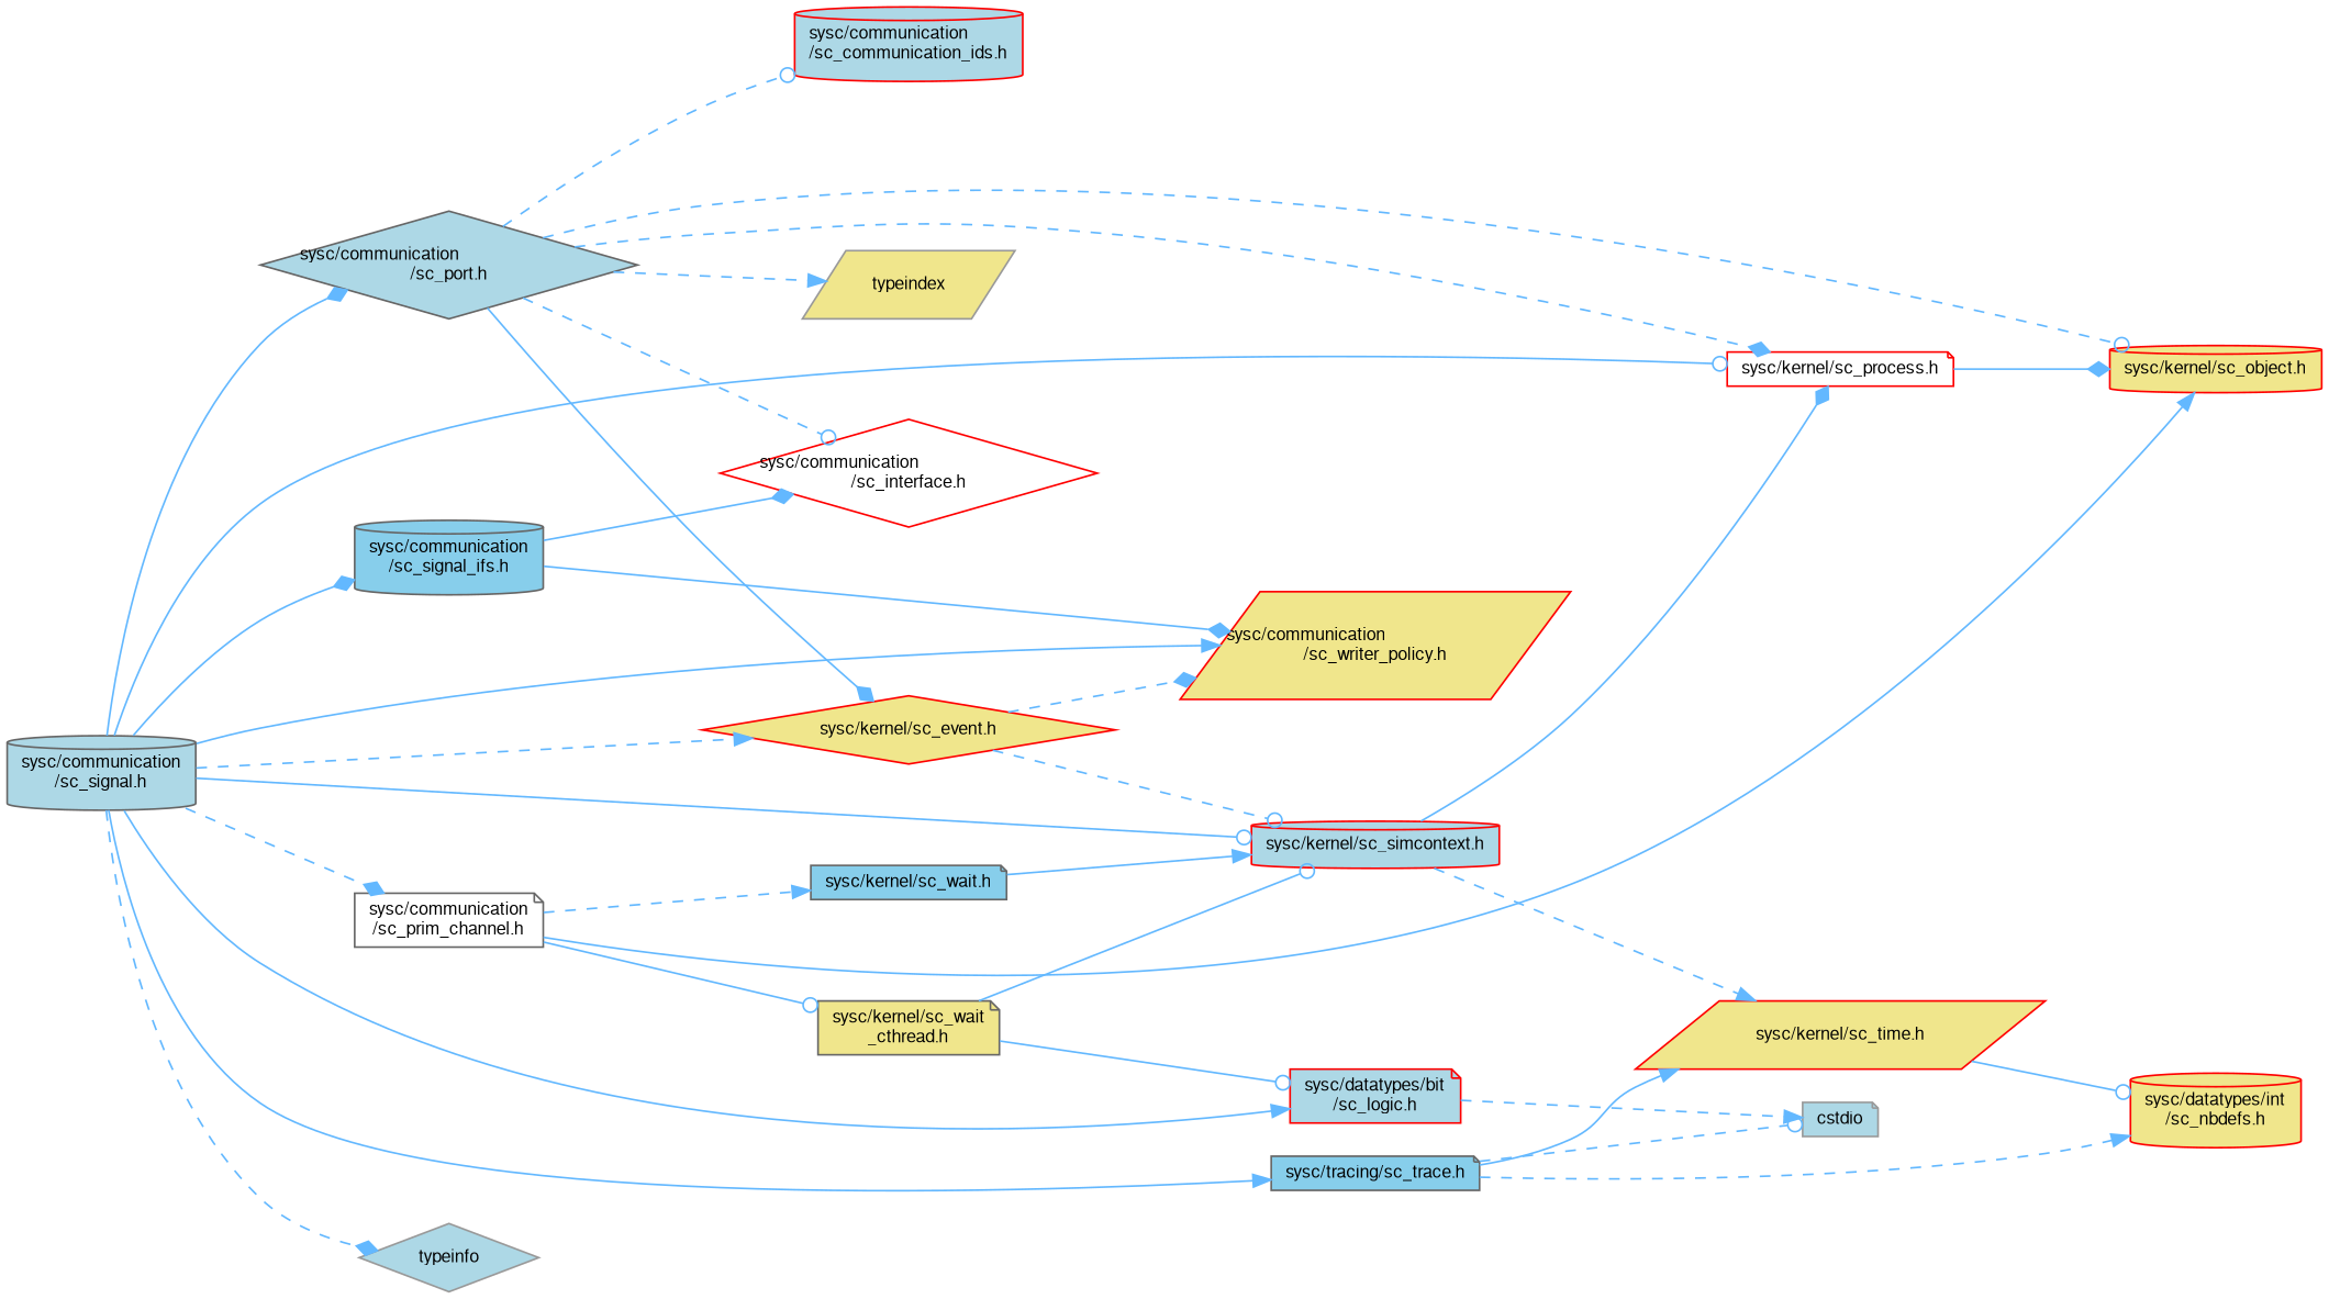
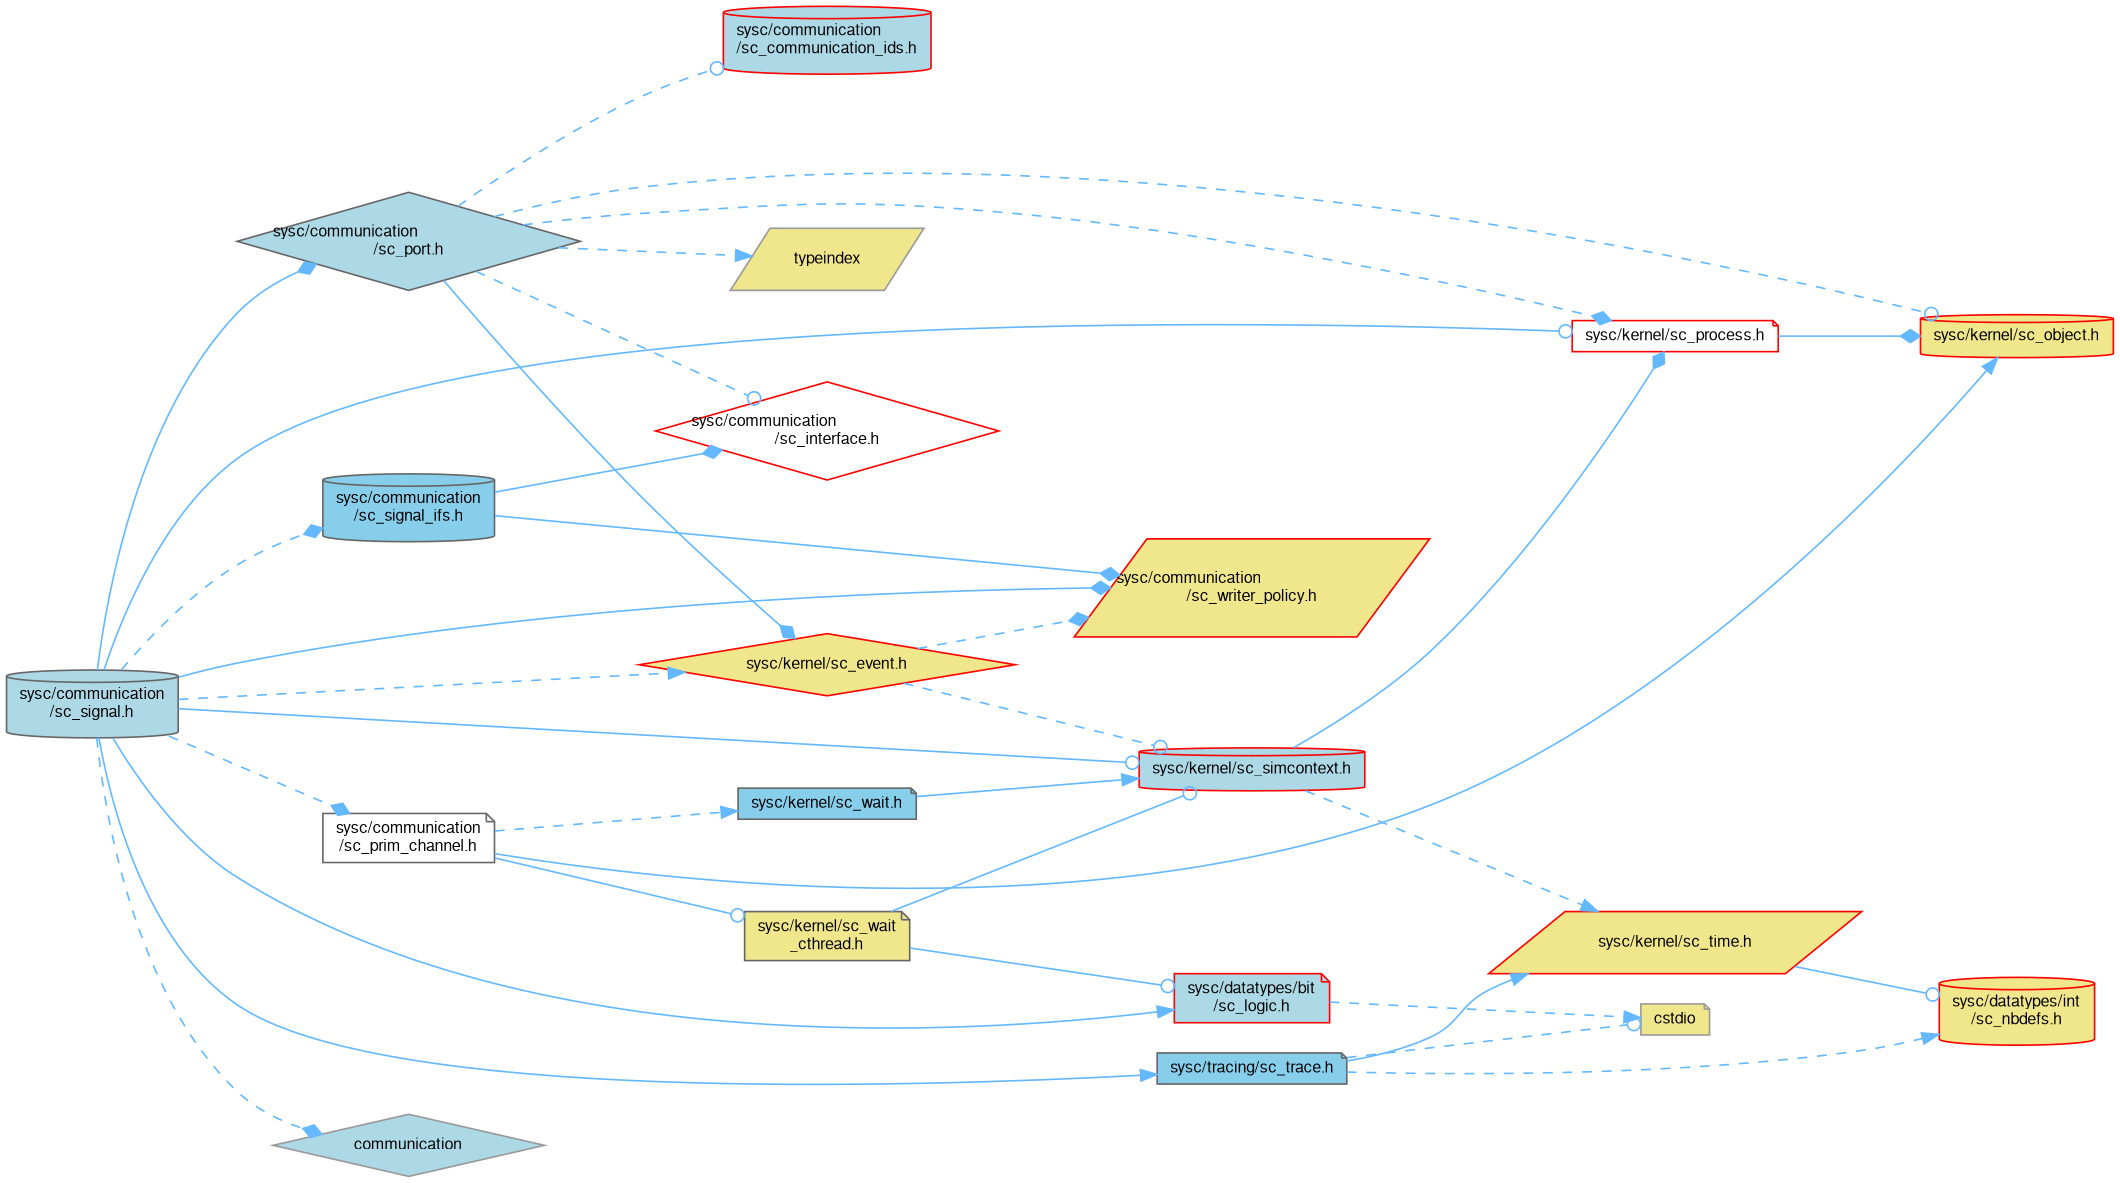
  digraph {
    rankdir=LR
    node [color=red fillcolor=lightblue fontname=FreeSans fontsize=10 shape=note style=filled]
    edge [arrowhead=diamond color=steelblue1 fontname=FreeSans fontsize=10 labelfontname=FreeSans labelfontsize=10 style=solid]
    n1 [color=gray40 fontcolor=black height=0.2 label="sysc/communication\l/sc_signal.h" shape=cylinder width=0.4]
    n2 [color=grey40 height=0.2 label="sysc/communication\l/sc_port.h" shape=diamond width=0.4]
    n3 [fillcolor=khaki height=0.2 label="sysc/kernel/sc_event.h" shape=diamond width=0.4]
    n4 [height=0.2 label="sysc/kernel/sc_simcontext.h" shape=cylinder width=0.4]
    n5 [fillcolor=white height=0.2 label="sysc/kernel/sc_process.h" width=0.4]
    n6 [fillcolor=khaki height=0.2 label="sysc/communication\l/sc_writer_policy.h" shape=parallelogram width=0.4]
    n7 [color=grey40 fillcolor=white height=0.2 label="sysc/communication\l/sc_prim_channel.h" width=0.4]
    n8 [height=0.2 label="sysc/datatypes/bit\l/sc_logic.h" width=0.4]
    n9 [color=grey40 fillcolor=skyblue height=0.2 label="sysc/communication\l/sc_signal_ifs.h" shape=cylinder width=0.4]
    n10 [color=grey40 fillcolor=skyblue height=0.2 label="sysc/tracing/sc_trace.h" width=0.4]
-   n11 [color=grey60 height=0.2 label=typeinfo shape=diamond width=0.4]
+   n11 [color=grey60 height=0.2 label=communication shape=diamond width=0.4]
    n12 [color=grey60 fillcolor=khaki height=0.2 label=typeindex shape=parallelogram width=0.4]
    n13 [height=0.2 label="sysc/communication\l/sc_communication_ids.h" shape=cylinder width=0.4]
    n14 [fillcolor=white height=0.2 label="sysc/communication\l/sc_interface.h" shape=diamond width=0.4]
    n15 [fillcolor=khaki height=0.2 label="sysc/kernel/sc_object.h" shape=cylinder width=0.4]
    n16 [fillcolor=khaki height=0.2 label="sysc/kernel/sc_time.h" shape=parallelogram width=0.4]
    n17 [color=grey40 fillcolor=skyblue height=0.2 label="sysc/kernel/sc_wait.h" width=0.4]
    n18 [color=grey40 fillcolor=khaki height=0.2 label="sysc/kernel/sc_wait\l_cthread.h" width=0.4]
-   n19 [color=grey60 height=0.2 label=cstdio width=0.4]
+   n19 [color=grey60 fillcolor=khaki height=0.2 label=cstdio width=0.4]
    n20 [fillcolor=khaki height=0.2 label="sysc/datatypes/int\l/sc_nbdefs.h" shape=cylinder width=0.4]
    n1 -> n2
    n1 -> n3 [arrowhead=normal style=dashed]
    n1 -> n4 [arrowhead=odot]
    n1 -> n5 [arrowhead=odot]
-   n1 -> n6 [arrowhead=normal]
+   n1 -> n6
    n1 -> n7 [style=dashed]
    n1 -> n8 [arrowhead=normal]
-   n1 -> n9
+   n1 -> n9 [style=dashed]
    n1 -> n10 [arrowhead=normal]
    n1 -> n11 [style=dashed]
    n2 -> n3
    n2 -> n5 [style=dashed]
    n2 -> n12 [arrowhead=normal style=dashed]
    n2 -> n13 [arrowhead=odot style=dashed]
    n2 -> n14 [arrowhead=odot style=dashed]
    n2 -> n15 [arrowhead=odot style=dashed]
    n3 -> n4 [arrowhead=odot style=dashed]
    n3 -> n6 [style=dashed]
    n4 -> n5
    n4 -> n16 [arrowhead=normal style=dashed]
    n5 -> n15
    n7 -> n15 [arrowhead=normal]
    n7 -> n17 [arrowhead=normal style=dashed]
    n7 -> n18 [arrowhead=odot]
    n8 -> n19 [arrowhead=normal style=dashed]
    n9 -> n6
    n9 -> n14
    n10 -> n16 [arrowhead=normal]
    n10 -> n19 [arrowhead=odot style=dashed]
    n10 -> n20 [arrowhead=normal style=dashed]
    n16 -> n20 [arrowhead=odot]
    n17 -> n4 [arrowhead=normal]
    n18 -> n4 [arrowhead=odot]
    n18 -> n8 [arrowhead=odot]
  }
